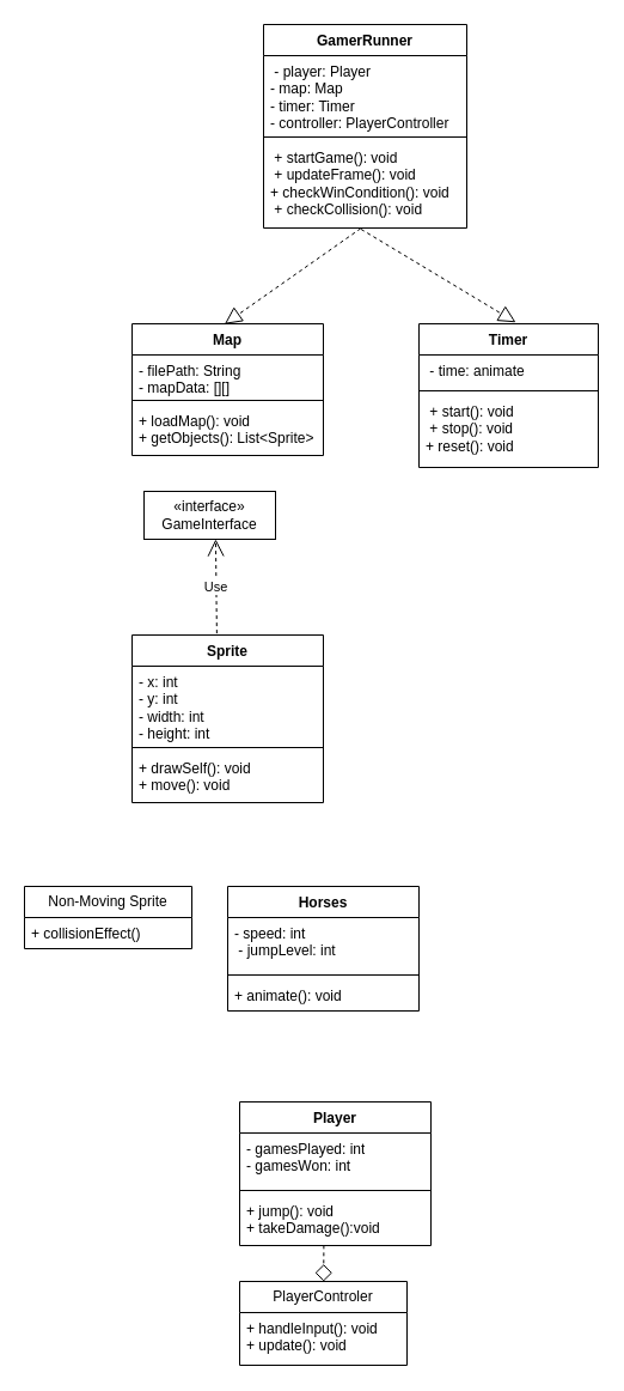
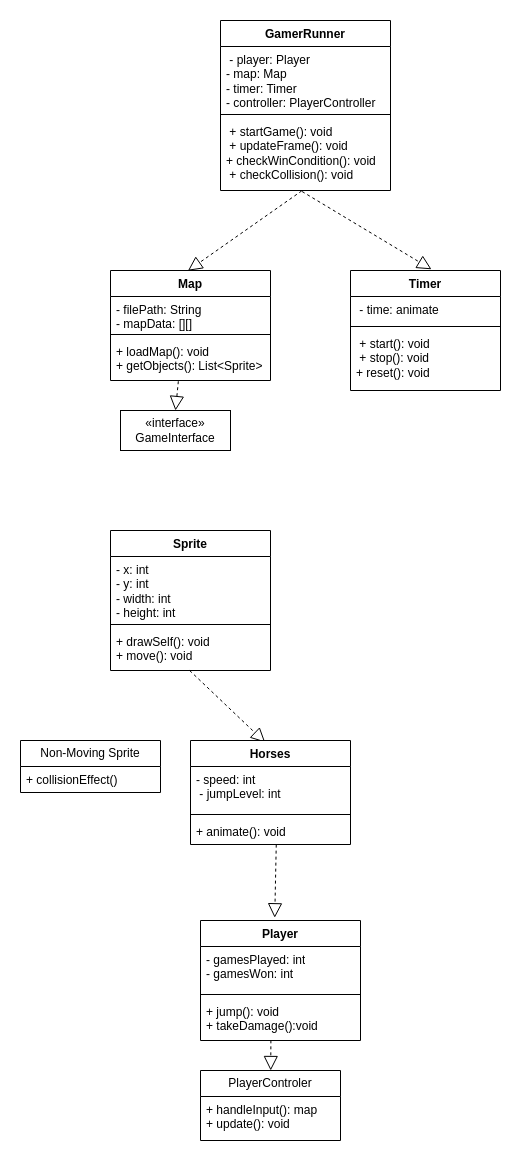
  <mxCell id="0" />
  <mxCell id="1" parent="0" />
  <mxCell id="2" value="GamerRunner" style="swimlane;fontStyle=1;align=center;verticalAlign=top;childLayout=stackLayout;horizontal=1;startSize=26;horizontalStack=0;resizeParent=1;resizeParentMax=0;resizeLast=0;collapsible=1;marginBottom=0;whiteSpace=wrap;html=1;" vertex="1" parent="1"><mxGeometry x="220" y="20" width="170" height="170" as="geometry" /></mxCell>
  <mxCell id="3" value="&amp;nbsp;- player: Player&amp;nbsp;&amp;nbsp;&lt;div&gt;- map: Map&lt;/div&gt;&lt;div&gt;- timer: Timer&amp;nbsp; &amp;nbsp;&amp;nbsp;&lt;/div&gt;&lt;div&gt;&lt;span style=&quot;background-color: transparent; color: light-dark(rgb(0, 0, 0), rgb(255, 255, 255));&quot;&gt;- controller: PlayerController&amp;nbsp;&lt;/span&gt;&lt;/div&gt;" style="text;strokeColor=none;fillColor=none;align=left;verticalAlign=top;spacingLeft=4;spacingRight=4;overflow=hidden;rotatable=0;points=[[0,0.5],[1,0.5]];portConstraint=eastwest;whiteSpace=wrap;html=1;" vertex="1" parent="2"><mxGeometry y="26" width="170" height="64" as="geometry" /></mxCell>
  <mxCell id="4" value="" style="line;strokeWidth=1;fillColor=none;align=left;verticalAlign=middle;spacingTop=-1;spacingLeft=3;spacingRight=3;rotatable=0;labelPosition=right;points=[];portConstraint=eastwest;strokeColor=inherit;" vertex="1" parent="2"><mxGeometry y="90" width="170" height="8" as="geometry" /></mxCell>
  <mxCell id="5" value="&amp;nbsp;+ startGame(): void&amp;nbsp;&lt;div&gt;&amp;nbsp;+ updateFrame(): void&lt;/div&gt;&lt;div&gt;+ checkWinCondition(): void&lt;/div&gt;&lt;div&gt;&amp;nbsp;+ checkCollision(): void&amp;nbsp; &amp;nbsp;&lt;/div&gt;" style="text;strokeColor=none;fillColor=none;align=left;verticalAlign=top;spacingLeft=4;spacingRight=4;overflow=hidden;rotatable=0;points=[[0,0.5],[1,0.5]];portConstraint=eastwest;whiteSpace=wrap;html=1;" vertex="1" parent="2"><mxGeometry y="98" width="170" height="72" as="geometry" /></mxCell>
  <mxCell id="6" value="" style="endArrow=block;dashed=1;endFill=0;endSize=12;html=1;rounded=0;exitX=0.48;exitY=1.014;exitDx=0;exitDy=0;exitPerimeter=0;entryX=0.54;entryY=-0.01;entryDx=0;entryDy=0;entryPerimeter=0;" edge="1" parent="1" source="5" target="8"><mxGeometry width="160" relative="1" as="geometry"><mxPoint x="220" y="170" as="sourcePoint" /><mxPoint x="430" y="250" as="targetPoint" /></mxGeometry></mxCell>
  <mxCell id="7" value="" style="endArrow=block;dashed=1;endFill=0;endSize=12;html=1;rounded=0;exitX=0.478;exitY=1.005;exitDx=0;exitDy=0;exitPerimeter=0;entryX=0.484;entryY=0.002;entryDx=0;entryDy=0;entryPerimeter=0;" edge="1" parent="1" source="5" target="12"><mxGeometry width="160" relative="1" as="geometry"><mxPoint x="370" y="220" as="sourcePoint" /><mxPoint x="210" y="250" as="targetPoint" /></mxGeometry></mxCell>
  <mxCell id="8" value="Timer" style="swimlane;fontStyle=1;align=center;verticalAlign=top;childLayout=stackLayout;horizontal=1;startSize=26;horizontalStack=0;resizeParent=1;resizeParentMax=0;resizeLast=0;collapsible=1;marginBottom=0;whiteSpace=wrap;html=1;" vertex="1" parent="1"><mxGeometry x="350" y="270" width="150" height="120" as="geometry" /></mxCell>
  <mxCell id="9" value="&amp;nbsp;- time: animate&amp;nbsp;&amp;nbsp;" style="text;strokeColor=none;fillColor=none;align=left;verticalAlign=top;spacingLeft=4;spacingRight=4;overflow=hidden;rotatable=0;points=[[0,0.5],[1,0.5]];portConstraint=eastwest;whiteSpace=wrap;html=1;" vertex="1" parent="8"><mxGeometry y="26" width="150" height="26" as="geometry" /></mxCell>
  <mxCell id="10" value="" style="line;strokeWidth=1;fillColor=none;align=left;verticalAlign=middle;spacingTop=-1;spacingLeft=3;spacingRight=3;rotatable=0;labelPosition=right;points=[];portConstraint=eastwest;strokeColor=inherit;" vertex="1" parent="8"><mxGeometry y="52" width="150" height="8" as="geometry" /></mxCell>
  <mxCell id="11" value="&amp;nbsp;+ start(): void&amp;nbsp;&lt;div&gt;&amp;nbsp;+ stop(): void&amp;nbsp;&amp;nbsp;&lt;/div&gt;&lt;div&gt;+ reset(): void&amp;nbsp;&lt;/div&gt;" style="text;strokeColor=none;fillColor=none;align=left;verticalAlign=top;spacingLeft=4;spacingRight=4;overflow=hidden;rotatable=0;points=[[0,0.5],[1,0.5]];portConstraint=eastwest;whiteSpace=wrap;html=1;" vertex="1" parent="8"><mxGeometry y="60" width="150" height="60" as="geometry" /></mxCell>
  <mxCell id="12" value="Map" style="swimlane;fontStyle=1;align=center;verticalAlign=top;childLayout=stackLayout;horizontal=1;startSize=26;horizontalStack=0;resizeParent=1;resizeParentMax=0;resizeLast=0;collapsible=1;marginBottom=0;whiteSpace=wrap;html=1;" vertex="1" parent="1"><mxGeometry x="110" y="270" width="160" height="110" as="geometry" /></mxCell>
  <mxCell id="13" value="- filePath: String&lt;div&gt;- mapData: [][]&amp;nbsp;&lt;/div&gt;" style="text;strokeColor=none;fillColor=none;align=left;verticalAlign=top;spacingLeft=4;spacingRight=4;overflow=hidden;rotatable=0;points=[[0,0.5],[1,0.5]];portConstraint=eastwest;whiteSpace=wrap;html=1;" vertex="1" parent="12"><mxGeometry y="26" width="160" height="34" as="geometry" /></mxCell>
  <mxCell id="14" value="" style="line;strokeWidth=1;fillColor=none;align=left;verticalAlign=middle;spacingTop=-1;spacingLeft=3;spacingRight=3;rotatable=0;labelPosition=right;points=[];portConstraint=eastwest;strokeColor=inherit;" vertex="1" parent="12"><mxGeometry y="60" width="160" height="8" as="geometry" /></mxCell>
  <mxCell id="15" value="+ loadMap(): void&lt;div&gt;+ getObjects(): List&amp;lt;Sprite&amp;gt;&lt;/div&gt;&lt;div&gt;&lt;br&gt;&lt;/div&gt;" style="text;strokeColor=none;fillColor=none;align=left;verticalAlign=top;spacingLeft=4;spacingRight=4;overflow=hidden;rotatable=0;points=[[0,0.5],[1,0.5]];portConstraint=eastwest;whiteSpace=wrap;html=1;" vertex="1" parent="12"><mxGeometry y="68" width="160" height="42" as="geometry" /></mxCell>
+ <mxCell id="16" value="" style="endArrow=block;dashed=1;endFill=0;endSize=12;html=1;rounded=0;exitX=0.424;exitY=1.018;exitDx=0;exitDy=0;exitPerimeter=0;entryX=0.5;entryY=0;entryDx=0;entryDy=0;" edge="1" parent="1" source="15" target="17"><mxGeometry width="160" relative="1" as="geometry"><mxPoint x="110" y="470" as="sourcePoint" /><mxPoint x="178" y="410" as="targetPoint" /></mxGeometry></mxCell>
  <mxCell id="17" value="«interface»&lt;br&gt;&lt;div&gt;GameInterface&lt;/div&gt;" style="html=1;whiteSpace=wrap;" vertex="1" parent="1"><mxGeometry x="120" y="410" width="110" height="40" as="geometry" /></mxCell>
- <mxCell id="18" value="Use" style="endArrow=open;endSize=12;dashed=1;html=1;rounded=0;entryX=0.545;entryY=1;entryDx=0;entryDy=0;entryPerimeter=0;exitX=0.443;exitY=-0.01;exitDx=0;exitDy=0;exitPerimeter=0;" edge="1" parent="1" source="19" target="17"><mxGeometry width="160" relative="1" as="geometry"><mxPoint x="180" y="530" as="sourcePoint" /><mxPoint x="270" y="440" as="targetPoint" /></mxGeometry></mxCell>
  <mxCell id="19" value="Sprite" style="swimlane;fontStyle=1;align=center;verticalAlign=top;childLayout=stackLayout;horizontal=1;startSize=26;horizontalStack=0;resizeParent=1;resizeParentMax=0;resizeLast=0;collapsible=1;marginBottom=0;whiteSpace=wrap;html=1;" vertex="1" parent="1"><mxGeometry x="110" y="530" width="160" height="140" as="geometry" /></mxCell>
  <mxCell id="20" value="&lt;div&gt;- x: int&amp;nbsp; &amp;nbsp; &amp;nbsp; &amp;nbsp; &amp;nbsp; &amp;nbsp; &amp;nbsp; &amp;nbsp; &amp;nbsp; &amp;nbsp; &amp;nbsp; &amp;nbsp; &amp;nbsp; &amp;nbsp; &amp;nbsp; &amp;nbsp; &amp;nbsp;&lt;/div&gt;&lt;div&gt;- y: int&amp;nbsp; &amp;nbsp; &amp;nbsp; &amp;nbsp; &amp;nbsp; &amp;nbsp; &amp;nbsp; &amp;nbsp; &amp;nbsp; &amp;nbsp; &amp;nbsp; &amp;nbsp; &amp;nbsp; &amp;nbsp; &amp;nbsp; &amp;nbsp; &amp;nbsp;&amp;nbsp;&lt;/div&gt;&lt;div&gt;-&lt;span style=&quot;background-color: transparent; color: light-dark(rgb(0, 0, 0), rgb(255, 255, 255));&quot;&gt;&amp;nbsp;width: int&amp;nbsp; &amp;nbsp; &amp;nbsp; &amp;nbsp; &amp;nbsp; &amp;nbsp; &amp;nbsp; &amp;nbsp; &amp;nbsp; &amp;nbsp; &amp;nbsp; &amp;nbsp; &amp;nbsp; &amp;nbsp;&lt;/span&gt;&lt;/div&gt;&lt;div&gt;&lt;span style=&quot;background-color: transparent; color: light-dark(rgb(0, 0, 0), rgb(255, 255, 255));&quot;&gt;- height: int&lt;/span&gt;&lt;/div&gt;" style="text;strokeColor=none;fillColor=none;align=left;verticalAlign=top;spacingLeft=4;spacingRight=4;overflow=hidden;rotatable=0;points=[[0,0.5],[1,0.5]];portConstraint=eastwest;whiteSpace=wrap;html=1;" vertex="1" parent="19"><mxGeometry y="26" width="160" height="64" as="geometry" /></mxCell>
  <mxCell id="21" value="" style="line;strokeWidth=1;fillColor=none;align=left;verticalAlign=middle;spacingTop=-1;spacingLeft=3;spacingRight=3;rotatable=0;labelPosition=right;points=[];portConstraint=eastwest;strokeColor=inherit;" vertex="1" parent="19"><mxGeometry y="90" width="160" height="8" as="geometry" /></mxCell>
  <mxCell id="22" value="&lt;div&gt;+ drawSelf(): void&amp;nbsp; &amp;nbsp; &amp;nbsp; &amp;nbsp; &amp;nbsp; &amp;nbsp; &amp;nbsp; &amp;nbsp;&amp;nbsp;&lt;/div&gt;&lt;div&gt;+ move(): void&lt;/div&gt;" style="text;strokeColor=none;fillColor=none;align=left;verticalAlign=top;spacingLeft=4;spacingRight=4;overflow=hidden;rotatable=0;points=[[0,0.5],[1,0.5]];portConstraint=eastwest;whiteSpace=wrap;html=1;" vertex="1" parent="19"><mxGeometry y="98" width="160" height="42" as="geometry" /></mxCell>
+ <mxCell id="23" value="" style="endArrow=block;dashed=1;endFill=0;endSize=12;html=1;rounded=0;exitX=0.495;exitY=1.002;exitDx=0;exitDy=0;exitPerimeter=0;entryX=0.467;entryY=0.019;entryDx=0;entryDy=0;entryPerimeter=0;" edge="1" parent="1" source="22" target="26"><mxGeometry width="160" relative="1" as="geometry"><mxPoint x="100" y="710" as="sourcePoint" /><mxPoint x="240" y="730" as="targetPoint" /></mxGeometry></mxCell>
  <mxCell id="24" value="Non-Moving Sprite" style="swimlane;fontStyle=0;childLayout=stackLayout;horizontal=1;startSize=26;fillColor=none;horizontalStack=0;resizeParent=1;resizeParentMax=0;resizeLast=0;collapsible=1;marginBottom=0;whiteSpace=wrap;html=1;" vertex="1" parent="1"><mxGeometry x="20" y="740" width="140" height="52" as="geometry" /></mxCell>
  <mxCell id="25" value="+ collisionEffect()" style="text;strokeColor=none;fillColor=none;align=left;verticalAlign=top;spacingLeft=4;spacingRight=4;overflow=hidden;rotatable=0;points=[[0,0.5],[1,0.5]];portConstraint=eastwest;whiteSpace=wrap;html=1;" vertex="1" parent="24"><mxGeometry y="26" width="140" height="26" as="geometry" /></mxCell>
  <mxCell id="26" value="Horses" style="swimlane;fontStyle=1;align=center;verticalAlign=top;childLayout=stackLayout;horizontal=1;startSize=26;horizontalStack=0;resizeParent=1;resizeParentMax=0;resizeLast=0;collapsible=1;marginBottom=0;whiteSpace=wrap;html=1;" vertex="1" parent="1"><mxGeometry x="190" y="740" width="160" height="104" as="geometry" /></mxCell>
  <mxCell id="27" value="- speed: int&amp;nbsp; &amp;nbsp;&lt;div&gt;&amp;nbsp;- jumpLevel: int&amp;nbsp;&amp;nbsp;&lt;/div&gt;" style="text;strokeColor=none;fillColor=none;align=left;verticalAlign=top;spacingLeft=4;spacingRight=4;overflow=hidden;rotatable=0;points=[[0,0.5],[1,0.5]];portConstraint=eastwest;whiteSpace=wrap;html=1;" vertex="1" parent="26"><mxGeometry y="26" width="160" height="44" as="geometry" /></mxCell>
  <mxCell id="28" value="" style="line;strokeWidth=1;fillColor=none;align=left;verticalAlign=middle;spacingTop=-1;spacingLeft=3;spacingRight=3;rotatable=0;labelPosition=right;points=[];portConstraint=eastwest;strokeColor=inherit;" vertex="1" parent="26"><mxGeometry y="70" width="160" height="8" as="geometry" /></mxCell>
  <mxCell id="29" value="+ animate(): void&amp;nbsp; &amp;nbsp;&amp;nbsp;" style="text;strokeColor=none;fillColor=none;align=left;verticalAlign=top;spacingLeft=4;spacingRight=4;overflow=hidden;rotatable=0;points=[[0,0.5],[1,0.5]];portConstraint=eastwest;whiteSpace=wrap;html=1;" vertex="1" parent="26"><mxGeometry y="78" width="160" height="26" as="geometry" /></mxCell>
+ <mxCell id="30" value="" style="endArrow=block;dashed=1;endFill=0;endSize=12;html=1;rounded=0;exitX=0.536;exitY=1.005;exitDx=0;exitDy=0;exitPerimeter=0;entryX=0.464;entryY=-0.023;entryDx=0;entryDy=0;entryPerimeter=0;" edge="1" parent="1" source="29" target="31"><mxGeometry width="160" relative="1" as="geometry"><mxPoint x="30" y="770" as="sourcePoint" /><mxPoint x="276" y="910" as="targetPoint" /></mxGeometry></mxCell>
  <mxCell id="31" value="Player" style="swimlane;fontStyle=1;align=center;verticalAlign=top;childLayout=stackLayout;horizontal=1;startSize=26;horizontalStack=0;resizeParent=1;resizeParentMax=0;resizeLast=0;collapsible=1;marginBottom=0;whiteSpace=wrap;html=1;" vertex="1" parent="1"><mxGeometry x="200" y="920" width="160" height="120" as="geometry" /></mxCell>
  <mxCell id="32" value="&lt;div&gt;- gamesPlayed: int&lt;/div&gt;&lt;div&gt;- gamesWon: int&amp;nbsp;&lt;/div&gt;" style="text;strokeColor=none;fillColor=none;align=left;verticalAlign=top;spacingLeft=4;spacingRight=4;overflow=hidden;rotatable=0;points=[[0,0.5],[1,0.5]];portConstraint=eastwest;whiteSpace=wrap;html=1;" vertex="1" parent="31"><mxGeometry y="26" width="160" height="44" as="geometry" /></mxCell>
  <mxCell id="33" value="" style="line;strokeWidth=1;fillColor=none;align=left;verticalAlign=middle;spacingTop=-1;spacingLeft=3;spacingRight=3;rotatable=0;labelPosition=right;points=[];portConstraint=eastwest;strokeColor=inherit;" vertex="1" parent="31"><mxGeometry y="70" width="160" height="8" as="geometry" /></mxCell>
  <mxCell id="34" value="&lt;div&gt;+ jump(): void&amp;nbsp;&amp;nbsp;&lt;/div&gt;&lt;div&gt;&lt;span style=&quot;background-color: transparent; color: light-dark(rgb(0, 0, 0), rgb(255, 255, 255));&quot;&gt;+ takeDamage():void&lt;/span&gt;&lt;/div&gt;" style="text;strokeColor=none;fillColor=none;align=left;verticalAlign=top;spacingLeft=4;spacingRight=4;overflow=hidden;rotatable=0;points=[[0,0.5],[1,0.5]];portConstraint=eastwest;whiteSpace=wrap;html=1;" vertex="1" parent="31"><mxGeometry y="78" width="160" height="42" as="geometry" /></mxCell>
  <mxCell id="35" value="PlayerControler" style="swimlane;fontStyle=0;childLayout=stackLayout;horizontal=1;startSize=26;fillColor=none;horizontalStack=0;resizeParent=1;resizeParentMax=0;resizeLast=0;collapsible=1;marginBottom=0;whiteSpace=wrap;html=1;" vertex="1" parent="1"><mxGeometry x="200" y="1070" width="140" height="70" as="geometry" /></mxCell>
- <mxCell id="36" value="&lt;div&gt;+ handleInput(): void&amp;nbsp; &amp;nbsp;&amp;nbsp;&lt;/div&gt;&lt;div&gt;&lt;span style=&quot;background-color: transparent; color: light-dark(rgb(0, 0, 0), rgb(255, 255, 255));&quot;&gt;+ update(): void&lt;/span&gt;&lt;/div&gt;" style="text;strokeColor=none;fillColor=none;align=left;verticalAlign=top;spacingLeft=4;spacingRight=4;overflow=hidden;rotatable=0;points=[[0,0.5],[1,0.5]];portConstraint=eastwest;whiteSpace=wrap;html=1;" vertex="1" parent="35"><mxGeometry y="26" width="140" height="44" as="geometry" /></mxCell>
- <mxCell id="37" value="" style="endArrow=diamond;dashed=1;endFill=0;endSize=12;html=1;rounded=0;exitX=0.44;exitY=0.996;exitDx=0;exitDy=0;exitPerimeter=0;" edge="1" parent="1" source="34" target="35"><mxGeometry width="160" relative="1" as="geometry"><mxPoint x="160" y="1050" as="sourcePoint" /><mxPoint x="320" y="1050" as="targetPoint" /></mxGeometry></mxCell>
+ <mxCell id="36" value="&lt;div&gt;+ handleInput(): map&amp;nbsp; &amp;nbsp;&amp;nbsp;&lt;/div&gt;&lt;div&gt;&lt;span style=&quot;background-color: transparent; color: light-dark(rgb(0, 0, 0), rgb(255, 255, 255));&quot;&gt;+ update(): void&lt;/span&gt;&lt;/div&gt;" style="text;strokeColor=none;fillColor=none;align=left;verticalAlign=top;spacingLeft=4;spacingRight=4;overflow=hidden;rotatable=0;points=[[0,0.5],[1,0.5]];portConstraint=eastwest;whiteSpace=wrap;html=1;" vertex="1" parent="35"><mxGeometry y="26" width="140" height="44" as="geometry" /></mxCell>
+ <mxCell id="37" value="" style="endArrow=block;dashed=1;endFill=0;endSize=12;html=1;rounded=0;exitX=0.44;exitY=0.996;exitDx=0;exitDy=0;exitPerimeter=0;" edge="1" parent="1" source="34" target="35"><mxGeometry width="160" relative="1" as="geometry"><mxPoint x="160" y="1050" as="sourcePoint" /><mxPoint x="320" y="1050" as="targetPoint" /></mxGeometry></mxCell>
